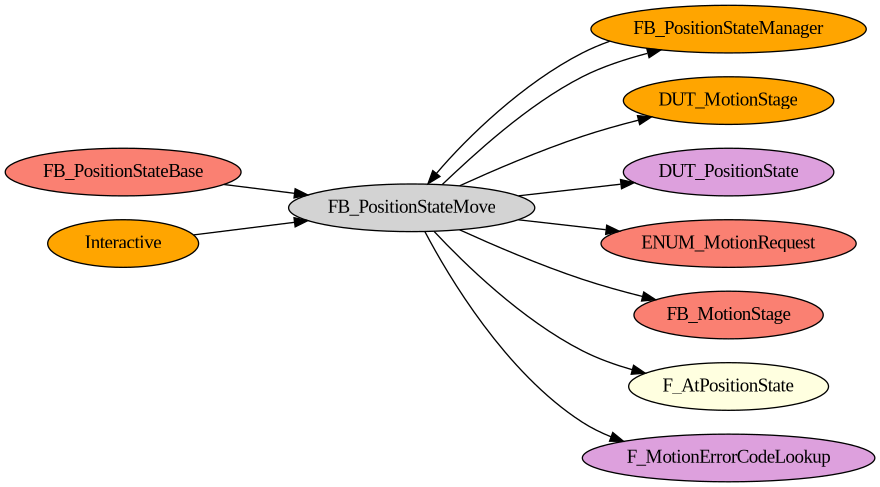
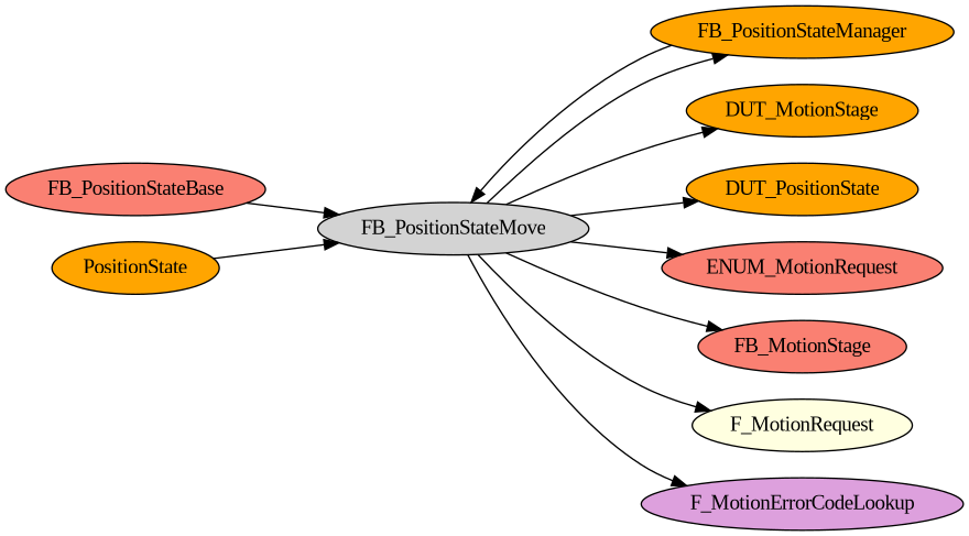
  digraph {
    fontname="Liberation Serif"
    rankdir=LR
    node [fillcolor=orange fontname="Liberation Serif" style=filled]
    edge [fontname="Liberation Serif"]
    FB_PositionStateMove [fillcolor=lightgrey]
    FB_PositionStateManager
    DUT_MotionStage
-   DUT_PositionState [fillcolor=plum]
+   DUT_PositionState
    ENUM_MotionRequest [fillcolor=salmon]
    n6 [fillcolor=salmon label=FB_MotionStage]
-   F_AtPositionState [fillcolor=lightyellow]
+   F_AtPositionState [fillcolor=lightyellow label=F_MotionRequest]
    F_MotionErrorCodeLookup [fillcolor=plum]
    FB_PositionStateBase [fillcolor=salmon]
-   Interactive
+   Interactive [label=PositionState]
    FB_PositionStateMove -> FB_PositionStateManager
    FB_PositionStateMove -> DUT_MotionStage
    FB_PositionStateMove -> DUT_PositionState
    FB_PositionStateMove -> ENUM_MotionRequest
    FB_PositionStateMove -> n6
    FB_PositionStateMove -> F_AtPositionState
    FB_PositionStateMove -> F_MotionErrorCodeLookup
    FB_PositionStateManager -> FB_PositionStateMove
    FB_PositionStateBase -> FB_PositionStateMove
    Interactive -> FB_PositionStateMove
  }
